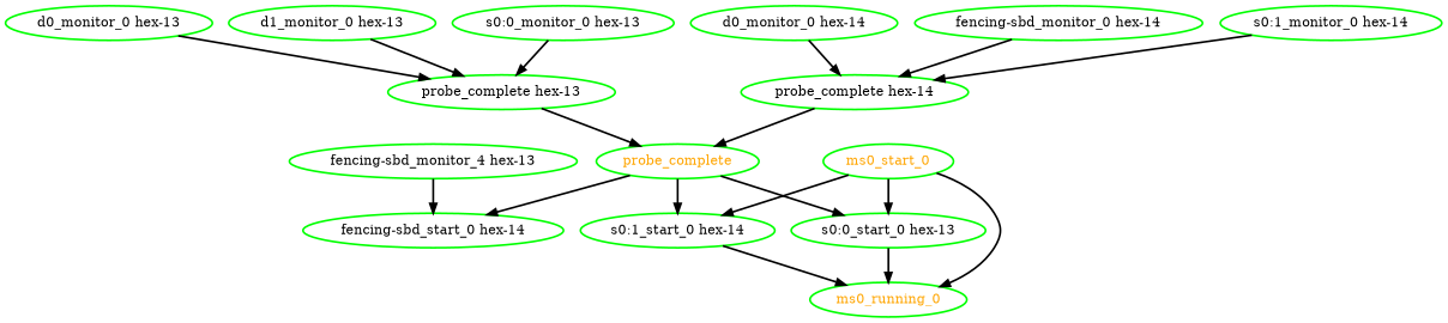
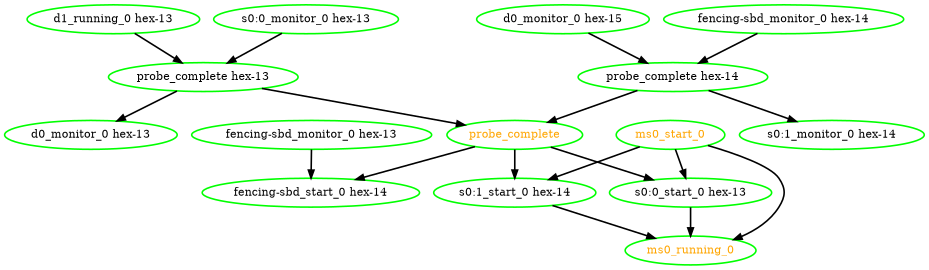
  digraph {
    node [color=green fontcolor=black style=bold]
    edge [style=bold]
    "d0_monitor_0 hex-13"
    "probe_complete hex-13"
    probe_complete [fontcolor=orange]
    "fencing-sbd_start_0 hex-14"
    "s0:0_start_0 hex-13"
    "s0:1_start_0 hex-14"
-   "d0_monitor_0 hex-14"
+   "d0_monitor_0 hex-14" [label="d0_monitor_0 hex-15"]
    "probe_complete hex-14"
-   "d1_monitor_0 hex-13"
-   "fencing-sbd_monitor_0 hex-13" [label="fencing-sbd_monitor_4 hex-13"]
+   "d1_monitor_0 hex-13" [label="d1_running_0 hex-13"]
+   "fencing-sbd_monitor_0 hex-13"
    "fencing-sbd_monitor_0 hex-14"
    ms0_running_0 [fontcolor=orange]
    ms0_start_0 [fontcolor=orange]
    "s0:0_monitor_0 hex-13"
    "s0:1_monitor_0 hex-14"
-   "d0_monitor_0 hex-13" -> "probe_complete hex-13"
+   "probe_complete hex-13" -> "d0_monitor_0 hex-13"
    "probe_complete hex-13" -> probe_complete
    probe_complete -> "fencing-sbd_start_0 hex-14"
    probe_complete -> "s0:0_start_0 hex-13"
    probe_complete -> "s0:1_start_0 hex-14"
    "s0:0_start_0 hex-13" -> ms0_running_0
    "s0:1_start_0 hex-14" -> ms0_running_0
    "d0_monitor_0 hex-14" -> "probe_complete hex-14"
    "probe_complete hex-14" -> probe_complete
    "d1_monitor_0 hex-13" -> "probe_complete hex-13"
    "fencing-sbd_monitor_0 hex-13" -> "fencing-sbd_start_0 hex-14"
    "fencing-sbd_monitor_0 hex-14" -> "probe_complete hex-14"
    ms0_start_0 -> "s0:0_start_0 hex-13"
    ms0_start_0 -> "s0:1_start_0 hex-14"
    ms0_start_0 -> ms0_running_0
    "s0:0_monitor_0 hex-13" -> "probe_complete hex-13"
-   "s0:1_monitor_0 hex-14" -> "probe_complete hex-14"
+   "probe_complete hex-14" -> "s0:1_monitor_0 hex-14"
  }
